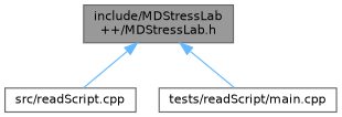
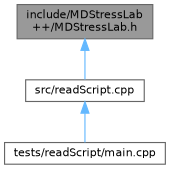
  digraph {
    node [color=grey40 fillcolor=white fontname=Helvetica fontsize=10 shape=box style=filled]
    edge [color=steelblue1 dir=back fontname=Helvetica fontsize=10 labelfontname=Helvetica labelfontsize=10 style=solid]
    n1 [color=gray40 fillcolor=grey60 fontcolor=black height=0.2 label="include/MDStressLab\l++/MDStressLab.h" width=0.4]
    n2 [height=0.2 label="src/readScript.cpp" width=0.4]
    n3 [height=0.2 label="tests/readScript/main.cpp" width=0.4]
    n1 -> n2
-   n1 -> n3
+   n2 -> n3
  }
